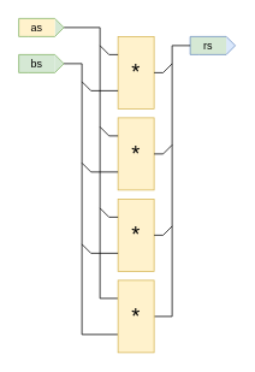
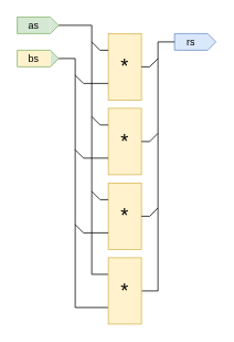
  <mxCell id="0" />
  <mxCell id="1" parent="0" />
  <mxCell id="2" value="*" style="rounded=0;whiteSpace=wrap;html=1;fontSize=24;fillColor=#fff2cc;strokeColor=#d6b656;" vertex="1" parent="1"><mxGeometry x="130" y="40" width="40" height="80" as="geometry" /></mxCell>
  <mxCell id="3" value="" style="endArrow=none;html=1;rounded=0;entryX=0;entryY=0.25;entryDx=0;entryDy=0;" edge="1" parent="1"><mxGeometry width="50" height="50" relative="1" as="geometry"><mxPoint x="90" y="90" as="sourcePoint" /><mxPoint x="130" y="100" as="targetPoint" /><Array as="points"><mxPoint x="100" y="100" /></Array></mxGeometry></mxCell>
  <mxCell id="4" value="" style="endArrow=none;html=1;rounded=0;" edge="1" parent="1"><mxGeometry width="50" height="50" relative="1" as="geometry"><mxPoint x="110" y="50" as="sourcePoint" /><mxPoint x="130" y="60" as="targetPoint" /><Array as="points"><mxPoint x="120" y="60" /></Array></mxGeometry></mxCell>
  <mxCell id="5" value="" style="endArrow=none;html=1;rounded=0;" edge="1" parent="1"><mxGeometry width="50" height="50" relative="1" as="geometry"><mxPoint x="170" y="80" as="sourcePoint" /><mxPoint x="190" y="70" as="targetPoint" /><Array as="points"><mxPoint x="180" y="80" /></Array></mxGeometry></mxCell>
  <mxCell id="6" value="" style="endArrow=none;html=1;rounded=0;exitX=0;exitY=0.25;exitDx=0;exitDy=0;" edge="1" parent="1" source="29"><mxGeometry width="50" height="50" relative="1" as="geometry"><mxPoint x="110" y="260" as="sourcePoint" /><mxPoint x="70" y="30" as="targetPoint" /><Array as="points"><mxPoint x="110" y="330" /><mxPoint x="110" y="30" /></Array></mxGeometry></mxCell>
  <mxCell id="7" value="" style="group" vertex="1" connectable="0" parent="1"><mxGeometry x="20" y="20" width="50" height="20" as="geometry" /></mxCell>
  <mxCell id="8" value="" style="triangle;whiteSpace=wrap;html=1;strokeColor=none;container=0;fillColor=#d5e8d4;" vertex="1" parent="7"><mxGeometry x="40" width="10" height="20" as="geometry" /></mxCell>
- <mxCell id="9" value="as" style="rounded=0;whiteSpace=wrap;html=1;strokeColor=none;container=0;fillColor=#fff2cc;glass=0;" vertex="1" parent="7"><mxGeometry width="40" height="20" as="geometry" /></mxCell>
+ <mxCell id="9" value="as" style="rounded=0;whiteSpace=wrap;html=1;strokeColor=none;container=0;fillColor=#d5e8d4;glass=0;" vertex="1" parent="7"><mxGeometry width="40" height="20" as="geometry" /></mxCell>
  <mxCell id="10" value="" style="endArrow=none;html=1;rounded=0;fillColor=#d5e8d4;strokeColor=#82b366;" edge="1" parent="7"><mxGeometry width="50" height="50" relative="1" as="geometry"><mxPoint x="10" y="20" as="sourcePoint" /><mxPoint x="10" y="20" as="targetPoint" /><Array as="points"><mxPoint x="40" y="20" /><mxPoint x="50" y="10" /><mxPoint x="40" /><mxPoint /><mxPoint y="20" /></Array></mxGeometry></mxCell>
  <mxCell id="11" value="" style="group" vertex="1" connectable="0" parent="1"><mxGeometry x="20" y="60" width="50" height="20" as="geometry" /></mxCell>
  <mxCell id="12" value="" style="triangle;whiteSpace=wrap;html=1;strokeColor=none;container=0;fillColor=#d5e8d4;" vertex="1" parent="11"><mxGeometry x="40" width="10" height="20" as="geometry" /></mxCell>
- <mxCell id="13" value="bs" style="rounded=0;whiteSpace=wrap;html=1;strokeColor=none;container=0;fillColor=#d5e8d4;glass=0;" vertex="1" parent="11"><mxGeometry width="40" height="20" as="geometry" /></mxCell>
+ <mxCell id="13" value="bs" style="rounded=0;whiteSpace=wrap;html=1;strokeColor=none;container=0;fillColor=#fff2cc;glass=0;" vertex="1" parent="11"><mxGeometry width="40" height="20" as="geometry" /></mxCell>
  <mxCell id="14" value="" style="endArrow=none;html=1;rounded=0;fillColor=#d5e8d4;strokeColor=#82b366;" edge="1" parent="11"><mxGeometry width="50" height="50" relative="1" as="geometry"><mxPoint x="10" y="20" as="sourcePoint" /><mxPoint x="10" y="20" as="targetPoint" /><Array as="points"><mxPoint x="40" y="20" /><mxPoint x="50" y="10" /><mxPoint x="40" /><mxPoint /><mxPoint y="20" /></Array></mxGeometry></mxCell>
  <mxCell id="15" value="" style="endArrow=none;html=1;rounded=0;exitX=0;exitY=0.75;exitDx=0;exitDy=0;" edge="1" parent="1" source="29"><mxGeometry width="50" height="50" relative="1" as="geometry"><mxPoint x="90" y="260" as="sourcePoint" /><mxPoint x="70" y="70" as="targetPoint" /><Array as="points"><mxPoint x="90" y="370" /><mxPoint x="90" y="70" /></Array></mxGeometry></mxCell>
  <mxCell id="16" value="" style="group" vertex="1" connectable="0" parent="1"><mxGeometry x="210" y="40" width="50" height="20" as="geometry" /></mxCell>
  <mxCell id="17" value="" style="triangle;whiteSpace=wrap;html=1;strokeColor=none;container=0;fillColor=#dae8fc;" vertex="1" parent="16"><mxGeometry x="40" width="10" height="20" as="geometry" /></mxCell>
- <mxCell id="18" value="rs" style="rounded=0;whiteSpace=wrap;html=1;strokeColor=none;container=0;fillColor=#d5e8d4;glass=0;" vertex="1" parent="16"><mxGeometry width="40" height="20" as="geometry" /></mxCell>
+ <mxCell id="18" value="rs" style="rounded=0;whiteSpace=wrap;html=1;strokeColor=none;container=0;fillColor=#dae8fc;glass=0;" vertex="1" parent="16"><mxGeometry width="40" height="20" as="geometry" /></mxCell>
  <mxCell id="19" value="" style="endArrow=none;html=1;rounded=0;fillColor=#dae8fc;strokeColor=#6c8ebf;" edge="1" parent="16"><mxGeometry width="50" height="50" relative="1" as="geometry"><mxPoint x="10" y="20" as="sourcePoint" /><mxPoint x="10" y="20" as="targetPoint" /><Array as="points"><mxPoint x="40" y="20" /><mxPoint x="50" y="10" /><mxPoint x="40" /><mxPoint /><mxPoint y="20" /></Array></mxGeometry></mxCell>
  <mxCell id="20" value="" style="endArrow=none;html=1;rounded=0;entryX=0;entryY=0.5;entryDx=0;entryDy=0;exitX=1;exitY=0.5;exitDx=0;exitDy=0;" edge="1" parent="1" source="29" target="18"><mxGeometry width="50" height="50" relative="1" as="geometry"><mxPoint x="190" y="280" as="sourcePoint" /><mxPoint x="150" y="50" as="targetPoint" /><Array as="points"><mxPoint x="190" y="350" /><mxPoint x="190" y="50" /></Array></mxGeometry></mxCell>
  <mxCell id="21" value="*" style="rounded=0;whiteSpace=wrap;html=1;fontSize=24;fillColor=#fff2cc;strokeColor=#d6b656;" vertex="1" parent="1"><mxGeometry x="130" y="130" width="40" height="80" as="geometry" /></mxCell>
  <mxCell id="22" value="" style="endArrow=none;html=1;rounded=0;entryX=0;entryY=0.25;entryDx=0;entryDy=0;" edge="1" parent="1"><mxGeometry width="50" height="50" relative="1" as="geometry"><mxPoint x="90" y="180" as="sourcePoint" /><mxPoint x="130" y="190" as="targetPoint" /><Array as="points"><mxPoint x="100" y="190" /></Array></mxGeometry></mxCell>
  <mxCell id="23" value="" style="endArrow=none;html=1;rounded=0;" edge="1" parent="1"><mxGeometry width="50" height="50" relative="1" as="geometry"><mxPoint x="110" y="140" as="sourcePoint" /><mxPoint x="130" y="150" as="targetPoint" /><Array as="points"><mxPoint x="120" y="150" /></Array></mxGeometry></mxCell>
  <mxCell id="24" value="" style="endArrow=none;html=1;rounded=0;" edge="1" parent="1"><mxGeometry width="50" height="50" relative="1" as="geometry"><mxPoint x="170" y="170" as="sourcePoint" /><mxPoint x="190" y="160" as="targetPoint" /><Array as="points"><mxPoint x="180" y="170" /></Array></mxGeometry></mxCell>
  <mxCell id="25" value="*" style="rounded=0;whiteSpace=wrap;html=1;fontSize=24;fillColor=#fff2cc;strokeColor=#d6b656;" vertex="1" parent="1"><mxGeometry x="130" y="220" width="40" height="80" as="geometry" /></mxCell>
  <mxCell id="26" value="" style="endArrow=none;html=1;rounded=0;entryX=0;entryY=0.25;entryDx=0;entryDy=0;" edge="1" parent="1"><mxGeometry width="50" height="50" relative="1" as="geometry"><mxPoint x="90" y="270" as="sourcePoint" /><mxPoint x="130" y="280" as="targetPoint" /><Array as="points"><mxPoint x="100" y="280" /></Array></mxGeometry></mxCell>
  <mxCell id="27" value="" style="endArrow=none;html=1;rounded=0;" edge="1" parent="1"><mxGeometry width="50" height="50" relative="1" as="geometry"><mxPoint x="110" y="230" as="sourcePoint" /><mxPoint x="130" y="240" as="targetPoint" /><Array as="points"><mxPoint x="120" y="240" /></Array></mxGeometry></mxCell>
  <mxCell id="28" value="" style="endArrow=none;html=1;rounded=0;" edge="1" parent="1"><mxGeometry width="50" height="50" relative="1" as="geometry"><mxPoint x="170" y="260" as="sourcePoint" /><mxPoint x="190" y="250" as="targetPoint" /><Array as="points"><mxPoint x="180" y="260" /></Array></mxGeometry></mxCell>
  <mxCell id="29" value="*" style="rounded=0;whiteSpace=wrap;html=1;fontSize=24;fillColor=#fff2cc;strokeColor=#d6b656;" vertex="1" parent="1"><mxGeometry x="130" y="310" width="40" height="80" as="geometry" /></mxCell>
